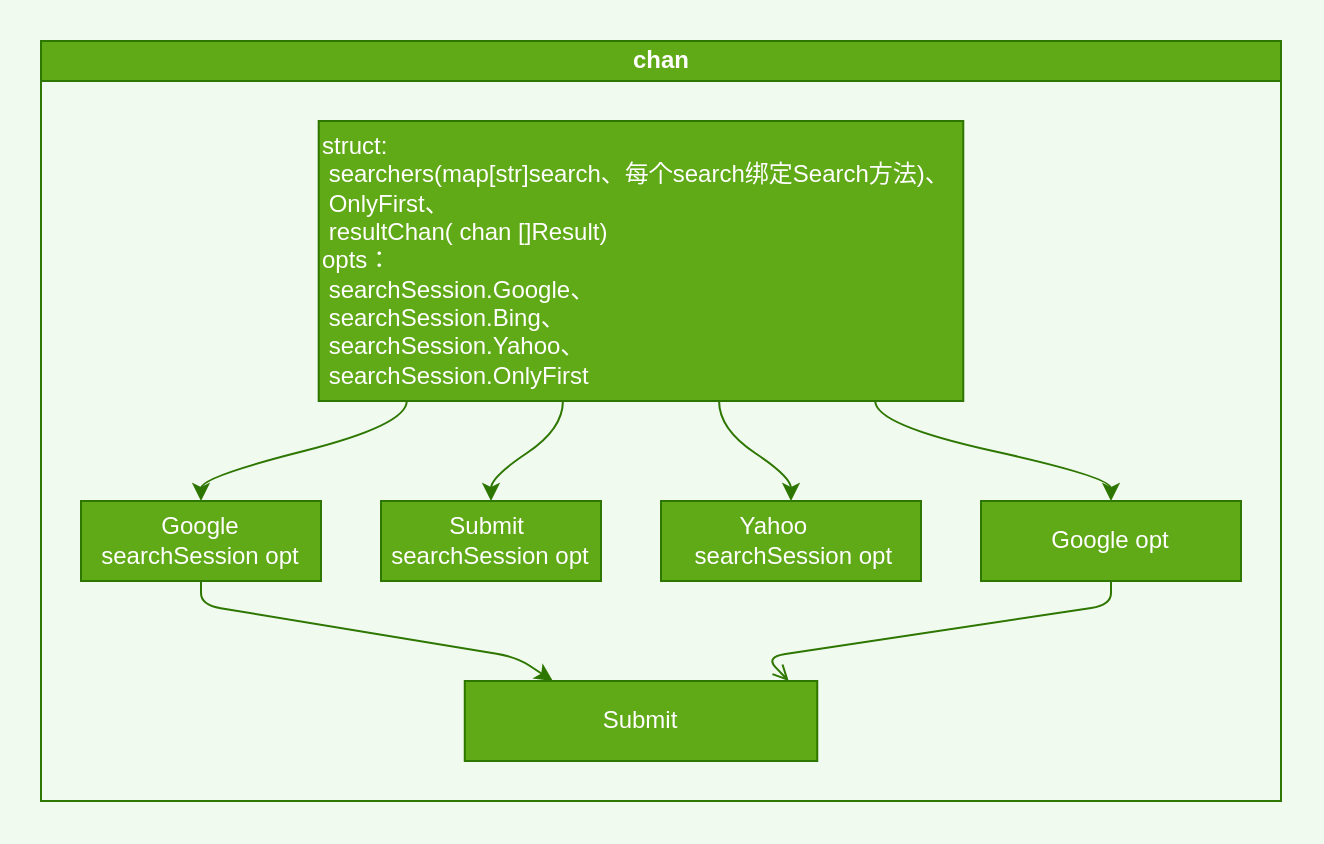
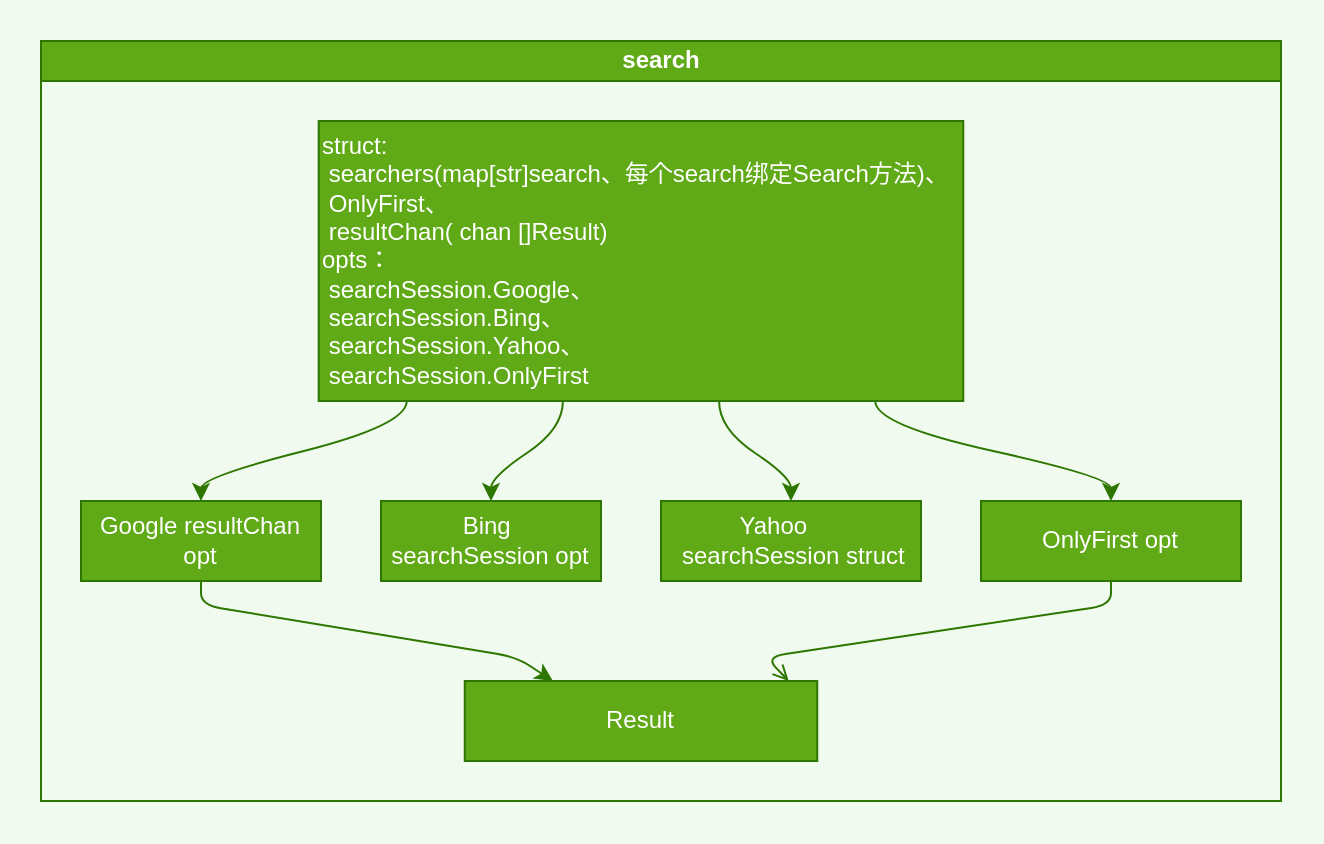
  <mxCell id="0" />
  <mxCell id="1" parent="0" />
- <mxCell id="2" value="chan" style="swimlane;html=1;startSize=20;horizontal=1;childLayout=flowLayout;flowOrientation=north;resizable=0;interRankCellSpacing=50;containerType=tree;fillColor=#60a917;strokeColor=#2D7600;fontColor=#ffffff;" vertex="1" parent="1"><mxGeometry x="20" y="20" width="620" height="380" as="geometry"><mxRectangle x="280" y="60" width="150" height="20" as="alternateBounds" /></mxGeometry></mxCell>
+ <mxCell id="2" value="search" style="swimlane;html=1;startSize=20;horizontal=1;childLayout=flowLayout;flowOrientation=north;resizable=0;interRankCellSpacing=50;containerType=tree;fillColor=#60a917;strokeColor=#2D7600;fontColor=#ffffff;" vertex="1" parent="1"><mxGeometry x="20" y="20" width="620" height="380" as="geometry"><mxRectangle x="280" y="60" width="150" height="20" as="alternateBounds" /></mxGeometry></mxCell>
  <mxCell id="3" value="struct:&amp;nbsp; &amp;nbsp; &amp;nbsp; &amp;nbsp; &amp;nbsp; &amp;nbsp; &amp;nbsp; &amp;nbsp; &amp;nbsp; &amp;nbsp; &amp;nbsp; &amp;nbsp; &amp;nbsp; &amp;nbsp; &amp;nbsp; &amp;nbsp; &amp;nbsp; &amp;nbsp; &amp;nbsp; &amp;nbsp; &amp;nbsp; &amp;nbsp; &amp;nbsp; &amp;nbsp;searchers(map[str]search、每个search绑定Search方法)、&amp;nbsp; &amp;nbsp;OnlyFirst、&amp;nbsp; &amp;nbsp; &amp;nbsp; &amp;nbsp; &amp;nbsp; &amp;nbsp; &amp;nbsp; &amp;nbsp; &amp;nbsp; &amp;nbsp; &amp;nbsp; &amp;nbsp; &amp;nbsp; &amp;nbsp; &amp;nbsp; &amp;nbsp; &amp;nbsp; &amp;nbsp; &amp;nbsp; &amp;nbsp; &amp;nbsp; &amp;nbsp; &amp;nbsp; &amp;nbsp; &amp;nbsp; &amp;nbsp; &amp;nbsp; &amp;nbsp; &amp;nbsp; &amp;nbsp;resultChan( chan []Result)&lt;br&gt;opts：&amp;nbsp; &amp;nbsp; &amp;nbsp; &amp;nbsp; &amp;nbsp; &amp;nbsp; &amp;nbsp; &amp;nbsp; &amp;nbsp; &amp;nbsp; &amp;nbsp; &amp;nbsp; &amp;nbsp; &amp;nbsp; &amp;nbsp; &amp;nbsp; &amp;nbsp; &amp;nbsp; &amp;nbsp; &amp;nbsp; &amp;nbsp; &amp;nbsp; &amp;nbsp; &amp;nbsp; &amp;nbsp; &amp;nbsp; &amp;nbsp; &amp;nbsp; &amp;nbsp;searchSession.Google、&amp;nbsp; &amp;nbsp; &amp;nbsp; &amp;nbsp; &amp;nbsp; &amp;nbsp; &amp;nbsp; &amp;nbsp; &amp;nbsp; &amp;nbsp; &amp;nbsp; &amp;nbsp; &amp;nbsp; &amp;nbsp; &amp;nbsp;searchSession.Bing、&amp;nbsp; &amp;nbsp; &amp;nbsp; &amp;nbsp; &amp;nbsp; &amp;nbsp; &amp;nbsp; &amp;nbsp; &amp;nbsp; &amp;nbsp; &amp;nbsp; &amp;nbsp; &amp;nbsp; &amp;nbsp; &amp;nbsp; &amp;nbsp; &amp;nbsp;searchSession.Yahoo、&amp;nbsp; &amp;nbsp; &amp;nbsp; &amp;nbsp; &amp;nbsp; &amp;nbsp; &amp;nbsp; &amp;nbsp; &amp;nbsp; &amp;nbsp; &amp;nbsp; &amp;nbsp; &amp;nbsp; &amp;nbsp; &amp;nbsp;searchSession.OnlyFirst" style="whiteSpace=wrap;html=1;fillColor=#60a917;strokeColor=#2D7600;fontColor=#ffffff;align=left;" vertex="1" parent="2"><mxGeometry x="138.855" y="40" width="322.29" height="140" as="geometry" /></mxCell>
- <mxCell id="4" value="Google searchSession opt" style="whiteSpace=wrap;html=1;fillColor=#60a917;strokeColor=#2D7600;fontColor=#ffffff;" vertex="1" parent="2"><mxGeometry x="20" y="230" width="120" height="40" as="geometry" /></mxCell>
+ <mxCell id="4" value="Google resultChan opt" style="whiteSpace=wrap;html=1;fillColor=#60a917;strokeColor=#2D7600;fontColor=#ffffff;" vertex="1" parent="2"><mxGeometry x="20" y="230" width="120" height="40" as="geometry" /></mxCell>
  <mxCell id="5" value="" style="html=1;curved=1;noEdgeStyle=1;orthogonal=1;fillColor=#60a917;strokeColor=#2D7600;" edge="1" parent="2" source="3" target="4"><mxGeometry relative="1" as="geometry"><Array as="points"><mxPoint x="182.891" y="192" /><mxPoint x="80" y="218" /></Array></mxGeometry></mxCell>
- <mxCell id="6" value="Submit&amp;nbsp; searchSession opt" style="whiteSpace=wrap;html=1;fillColor=#60a917;strokeColor=#2D7600;fontColor=#ffffff;" vertex="1" parent="2"><mxGeometry x="170" y="230" width="110" height="40" as="geometry" /></mxCell>
+ <mxCell id="6" value="Bing&amp;nbsp; searchSession opt" style="whiteSpace=wrap;html=1;fillColor=#60a917;strokeColor=#2D7600;fontColor=#ffffff;" vertex="1" parent="2"><mxGeometry x="170" y="230" width="110" height="40" as="geometry" /></mxCell>
  <mxCell id="7" value="" style="html=1;curved=1;noEdgeStyle=1;orthogonal=1;fillColor=#60a917;strokeColor=#2D7600;" edge="1" parent="2" source="3" target="6"><mxGeometry relative="1" as="geometry"><Array as="points"><mxPoint x="260.964" y="194" /><mxPoint x="225" y="218" /></Array></mxGeometry></mxCell>
  <mxCell id="8" value="" style="html=1;curved=1;noEdgeStyle=1;orthogonal=1;fillColor=#60a917;strokeColor=#2D7600;" edge="1" target="9" source="3" parent="2"><mxGeometry relative="1" as="geometry"><mxPoint x="1380" y="1970" as="sourcePoint" /><Array as="points"><mxPoint x="339.036" y="194" /><mxPoint x="375" y="218" /></Array></mxGeometry></mxCell>
- <mxCell id="9" value="Yahoo&amp;nbsp; &amp;nbsp; &amp;nbsp; &amp;nbsp;searchSession opt" style="whiteSpace=wrap;html=1;fillColor=#60a917;strokeColor=#2D7600;fontColor=#ffffff;" vertex="1" parent="2"><mxGeometry x="310" y="230" width="130" height="40" as="geometry" /></mxCell>
- <mxCell id="10" value="Submit" style="whiteSpace=wrap;html=1;fillColor=#60a917;strokeColor=#2D7600;fontColor=#ffffff;" vertex="1" parent="2"><mxGeometry x="211.875" y="320" width="176.25" height="40" as="geometry" /></mxCell>
+ <mxCell id="9" value="Yahoo&amp;nbsp; &amp;nbsp; &amp;nbsp; &amp;nbsp;searchSession struct" style="whiteSpace=wrap;html=1;fillColor=#60a917;strokeColor=#2D7600;fontColor=#ffffff;" vertex="1" parent="2"><mxGeometry x="310" y="230" width="130" height="40" as="geometry" /></mxCell>
+ <mxCell id="10" value="Result" style="whiteSpace=wrap;html=1;fillColor=#60a917;strokeColor=#2D7600;fontColor=#ffffff;" vertex="1" parent="2"><mxGeometry x="211.875" y="320" width="176.25" height="40" as="geometry" /></mxCell>
  <mxCell id="11" value="" style="endArrow=classic;html=1;entryX=0.25;entryY=0;entryDx=0;entryDy=0;exitX=0.5;exitY=1;exitDx=0;exitDy=0;fillColor=#60a917;strokeColor=#2D7600;noEdgeStyle=1;orthogonal=1;" edge="1" parent="2" source="4" target="10"><mxGeometry width="50" height="50" relative="1" as="geometry"><mxPoint x="670" y="1280" as="sourcePoint" /><mxPoint x="720" y="1230" as="targetPoint" /><Array as="points"><mxPoint x="80" y="282" /><mxPoint x="237.656" y="308" /></Array></mxGeometry></mxCell>
  <mxCell id="12" value="" style="html=1;curved=1;noEdgeStyle=1;orthogonal=1;fillColor=#60a917;strokeColor=#2D7600;" edge="1" target="13" source="3" parent="2"><mxGeometry relative="1" as="geometry"><mxPoint x="842.667" y="790" as="sourcePoint" /><Array as="points"><mxPoint x="417.109" y="192" /><mxPoint x="535" y="218" /></Array></mxGeometry></mxCell>
- <mxCell id="13" value="Google opt" style="whiteSpace=wrap;html=1;fillColor=#60a917;strokeColor=#2D7600;fontColor=#ffffff;" vertex="1" parent="2"><mxGeometry x="470" y="230" width="130" height="40" as="geometry" /></mxCell>
+ <mxCell id="13" value="OnlyFirst opt" style="whiteSpace=wrap;html=1;fillColor=#60a917;strokeColor=#2D7600;fontColor=#ffffff;" vertex="1" parent="2"><mxGeometry x="470" y="230" width="130" height="40" as="geometry" /></mxCell>
  <mxCell id="14" value="" style="endArrow=open;html=1;entryX=0.919;entryY=0;entryDx=0;entryDy=0;entryPerimeter=0;exitX=0.5;exitY=1;exitDx=0;exitDy=0;fillColor=#60a917;strokeColor=#2D7600;noEdgeStyle=1;orthogonal=1;" edge="1" parent="2" source="13" target="10"><mxGeometry width="50" height="50" relative="1" as="geometry"><mxPoint x="330" y="610" as="sourcePoint" /><mxPoint x="380" y="560" as="targetPoint" /><Array as="points"><mxPoint x="535" y="282" /><mxPoint x="362.344" y="308" /></Array></mxGeometry></mxCell>
